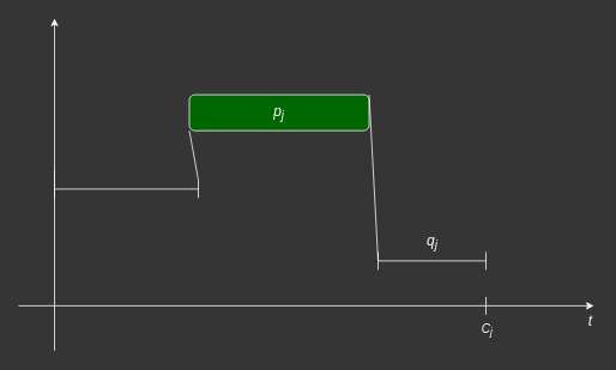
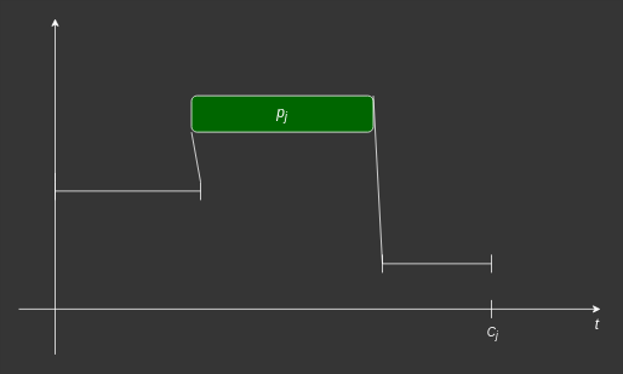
  <mxCell id="0" />
  <mxCell id="1" parent="0" />
  <mxCell id="2" value="" style="endArrow=classic;html=1;rounded=1;fontColor=#F0F0F0;strokeColor=#FFFFFF;" parent="1" edge="1"><mxGeometry width="50" height="50" relative="1" as="geometry"><mxPoint y="390" as="sourcePoint" x="60" /><mxPoint y="20" as="targetPoint" x="60" /></mxGeometry></mxCell>
  <mxCell id="3" value="" style="endArrow=classic;html=1;rounded=1;fontColor=#F0F0F0;strokeColor=#FFFFFF;" parent="1" edge="1"><mxGeometry width="50" height="50" relative="1" as="geometry"><mxPoint x="20" as="sourcePoint" y="340" /><mxPoint x="660" as="targetPoint" y="340" /></mxGeometry></mxCell>
  <mxCell id="4" value="&lt;font style=&quot;font-size: 16px;&quot;&gt;&lt;i style=&quot;&quot;&gt;p&lt;sub style=&quot;&quot;&gt;j&lt;/sub&gt;&lt;/i&gt;&lt;/font&gt;" style="rounded=1;whiteSpace=wrap;html=1;fillColor=#006600;strokeColor=#FFFFFF;fontColor=#FFFFFF;" parent="1" vertex="1"><mxGeometry x="210" y="105" width="200" height="40" as="geometry" /></mxCell>
  <mxCell id="5" value="" style="endArrow=none;html=1;rounded=1;entryX=0;entryY=1;entryDx=0;entryDy=0;startArrow=none;fontColor=#F0F0F0;strokeColor=#FFFFFF;" parent="1" target="4" edge="1"><mxGeometry width="50" height="50" relative="1" as="geometry"><mxPoint x="220" y="200" as="sourcePoint" /><mxPoint x="190" y="150" as="targetPoint" /><Array as="points"><mxPoint x="220" y="200" /></Array></mxGeometry></mxCell>
  <mxCell id="6" value="" style="endArrow=none;html=1;rounded=1;entryDx=0;entryDy=0;fontColor=#FFFFFF;strokeColor=#FFFFFF;" parent="1" edge="1"><mxGeometry width="50" height="50" relative="1" as="geometry"><mxPoint y="200" as="sourcePoint" x="60" /><mxPoint y="200" as="targetPoint" x="60" /><Array as="points" /></mxGeometry></mxCell>
  <mxCell id="7" value="" style="endArrow=none;html=1;rounded=1;entryX=0;entryY=0;entryDx=0;entryDy=0;startArrow=none;fontColor=#FFFFFF;strokeColor=#FFFFFF;" parent="1" edge="1"><mxGeometry width="50" height="50" relative="1" as="geometry"><mxPoint y="200" as="sourcePoint" x="60" /><mxPoint x="60" y="190" as="targetPoint" /><Array as="points" /></mxGeometry></mxCell>
  <mxCell id="8" value="" style="endArrow=none;html=1;rounded=1;entryDx=0;entryDy=0;fontColor=#FFFFFF;strokeColor=#FFFFFF;" parent="1" edge="1"><mxGeometry width="50" height="50" relative="1" as="geometry"><mxPoint x="440" y="230" as="sourcePoint" /><mxPoint x="440" y="230" as="targetPoint" /><Array as="points" /></mxGeometry></mxCell>
  <mxCell id="9" value="" style="shape=crossbar;whiteSpace=wrap;html=1;rounded=1;fontSize=16;fontColor=#F0F0F0;strokeColor=#FFFFFF;" parent="1" vertex="1"><mxGeometry x="420" y="280" width="120" height="20" as="geometry" /></mxCell>
  <mxCell id="10" value="" style="endArrow=none;html=1;rounded=1;fontSize=16;fontColor=#F0F0F0;exitX=0;exitY=0.5;exitDx=0;exitDy=0;exitPerimeter=0;entryX=1;entryY=0;entryDx=0;entryDy=0;strokeColor=#FFFFFF;" parent="1" source="9" target="4" edge="1"><mxGeometry width="50" height="50" relative="1" as="geometry"><mxPoint x="450" y="270" as="sourcePoint" /><mxPoint x="500" y="220" as="targetPoint" /></mxGeometry></mxCell>
  <mxCell id="11" value="" style="endArrow=none;html=1;rounded=1;fontSize=16;fontColor=#F0F0F0;strokeColor=#FFFFFF;" parent="1" edge="1"><mxGeometry width="50" height="50" relative="1" as="geometry"><mxPoint x="540" y="330" as="sourcePoint" /><mxPoint x="540" y="350" as="targetPoint" /></mxGeometry></mxCell>
  <mxCell id="12" value="" style="shape=crossbar;whiteSpace=wrap;html=1;rounded=1;fontColor=#000000;strokeColor=#FFFFFF;" parent="1" vertex="1"><mxGeometry y="200" width="160" height="20" as="geometry" x="60" /></mxCell>
- <mxCell id="13" value="&lt;font style=&quot;font-size: 16px;&quot;&gt;&lt;i&gt;q&lt;sub&gt;j&lt;/sub&gt;&lt;/i&gt;&lt;/font&gt;" style="text;html=1;align=center;verticalAlign=middle;resizable=0;points=[];autosize=1;strokeColor=none;fillColor=none;fontColor=#FFFFFF;" parent="1" vertex="1"><mxGeometry x="469" y="257" width="22" height="23" as="geometry" /></mxCell>
  <mxCell id="14" value="&lt;span style=&quot;font-size: 13.333px;&quot;&gt;&lt;i&gt;C&lt;sub&gt;j&lt;/sub&gt;&lt;/i&gt;&lt;/span&gt;" style="text;html=1;align=center;verticalAlign=middle;resizable=0;points=[];autosize=1;strokeColor=none;fillColor=none;fontColor=#FFFFFF;" parent="1" vertex="1"><mxGeometry x="530" y="356" width="22" height="22" as="geometry" /></mxCell>
  <mxCell id="15" value="&lt;span style=&quot;font-size: 16px;&quot;&gt;&lt;i&gt;t&lt;/i&gt;&lt;/span&gt;" style="text;html=1;align=center;verticalAlign=middle;resizable=0;points=[];autosize=1;strokeColor=none;fillColor=none;fontColor=#FFFFFF;" parent="1" vertex="1"><mxGeometry x="649" y="346" width="14" height="19" as="geometry" /></mxCell>
